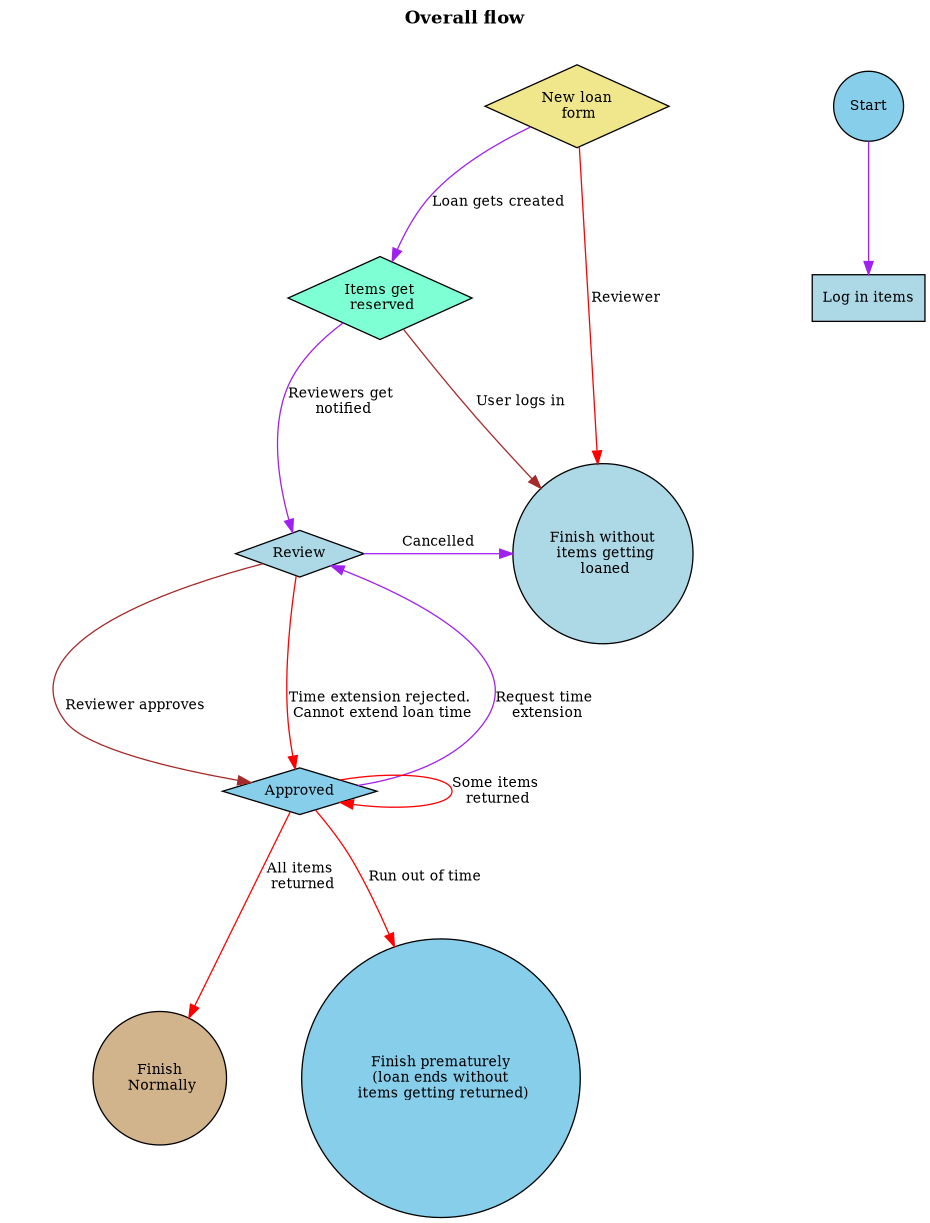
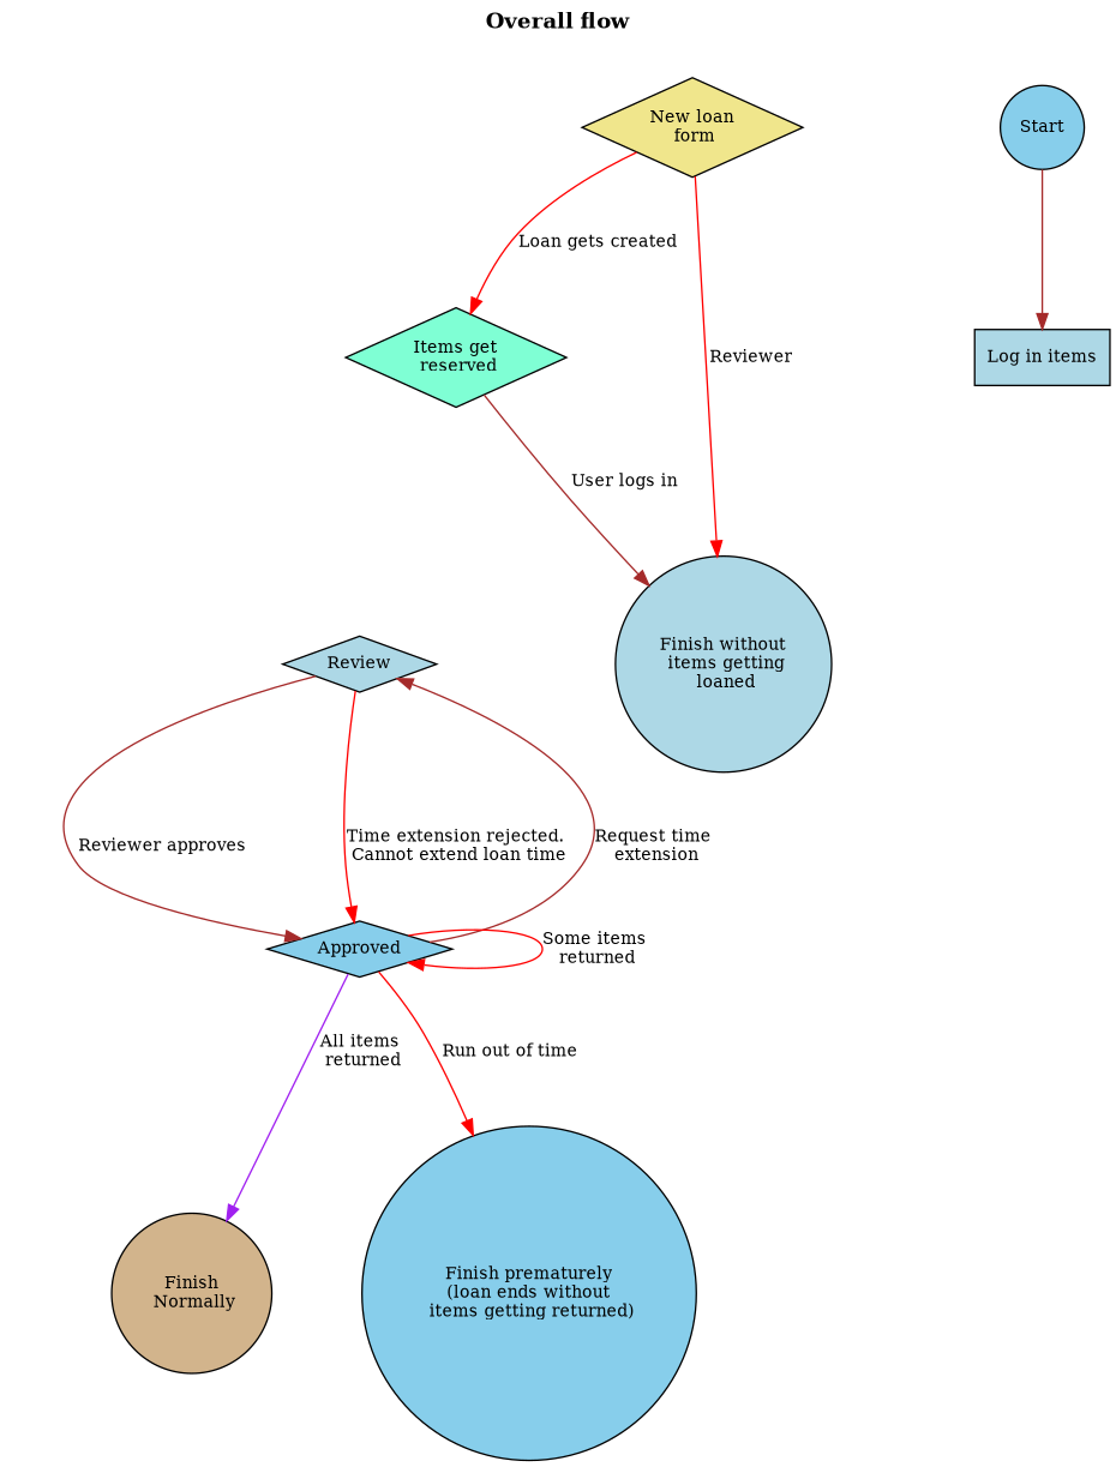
  digraph {
    compound=true
    concentrate=true
    forcelabels=true
    label=<<b>Overall flow</b>>
    labelloc=t
    nodesep=0.8
    rankdir=TB
    ranksep=1
    node [fillcolor=lightblue fontsize=11 shape=circle style=filled]
    edge [color=red fontsize=11]
    n1 [label="Finish without\n items getting\n loaned"]
    n2 [label=Review shape=diamond]
    n3 [fillcolor=skyblue label=Approved shape=diamond]
    n4 [fillcolor=skyblue label=Start]
    n5 [label="Log in items" shape=box]
    n6 [fillcolor=khaki label="New loan\n form" shape=diamond]
    n7 [fillcolor=aquamarine label="Items get\n reserved" shape=diamond]
    n8 [fillcolor=tan label="Finish\n Normally"]
    n9 [fillcolor=skyblue label="Finish prematurely\n(loan ends without\n items getting returned)"]
    subgraph sub_1 {
      rank=same
      n1
      n2
    }
-   n2 -> n1 [color=purple label=Cancelled]
    n2 -> n3 [color=brown label="Reviewer approves"]
    n2 -> n3 [label="Time extension rejected.\n Cannot extend loan time"]
-   n3 -> n2 [color=purple label="Request time\n extension"]
+   n3 -> n2 [color=brown label="Request time\n extension"]
    n3 -> n3 [label="Some items\n returned"]
-   n3 -> n8 [label="All items\n returned"]
+   n3 -> n8 [color=purple label="All items\n returned"]
    n3 -> n9 [label="Run out of\ time"]
-   n4 -> n5 [color=purple]
+   n4 -> n5 [color=brown]
    n6 -> n1 [label=Reviewer]
-   n6 -> n7 [color=purple label="Loan gets created"]
+   n6 -> n7 [label="Loan gets created"]
    n7 -> n1 [color=brown label="User logs in"]
-   n7 -> n2 [color=purple label="Reviewers get\n notified"]
  }
